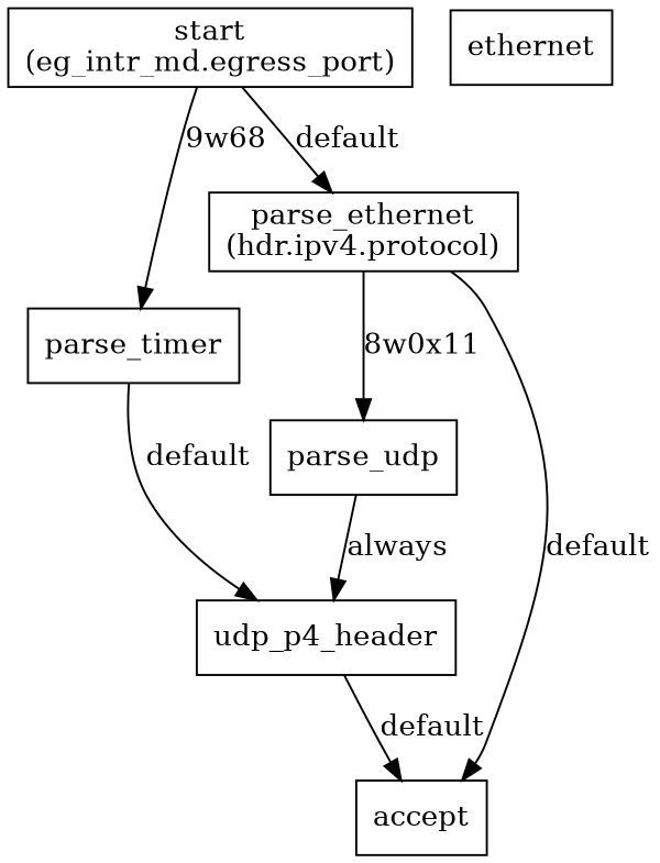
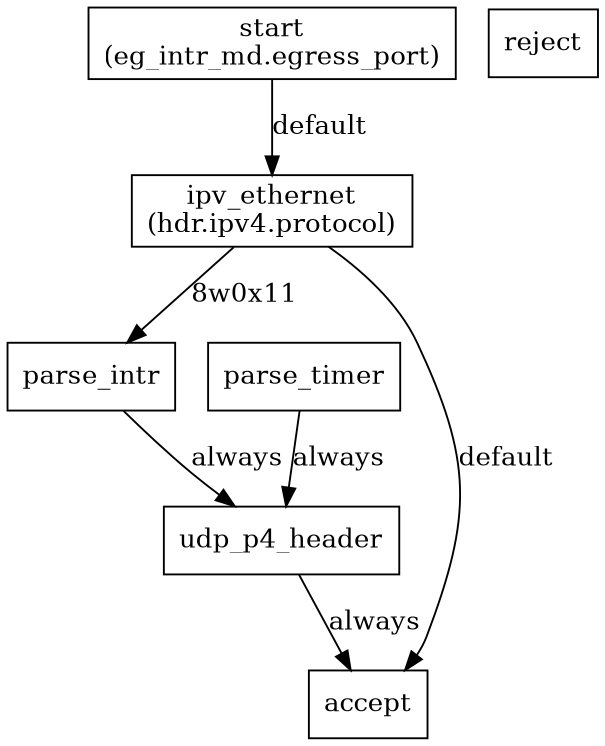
  digraph {
    node [shape=rectangle]
    n1 [label="start\n(eg_intr_md.egress_port)"]
    n2 [label=parse_timer]
-   n3 [label="parse_ethernet\n(hdr.ipv4.protocol)"]
+   n3 [label="ipv_ethernet\n(hdr.ipv4.protocol)"]
    n4 [label=udp_p4_header]
-   n5 [label=parse_udp]
+   n5 [label=parse_intr]
    n6 [label=accept]
-   n7 [label=ethernet]
-   n1 -> n2 [label="9w68"]
+   n7 [label=reject]
    n1 -> n3 [label=default]
-   n2 -> n4 [label=default]
+   n2 -> n4 [label=always]
    n3 -> n5 [label="8w0x11"]
    n3 -> n6 [label=default]
-   n4 -> n6 [label=default]
+   n4 -> n6 [label=always]
    n5 -> n4 [label=always]
  }
